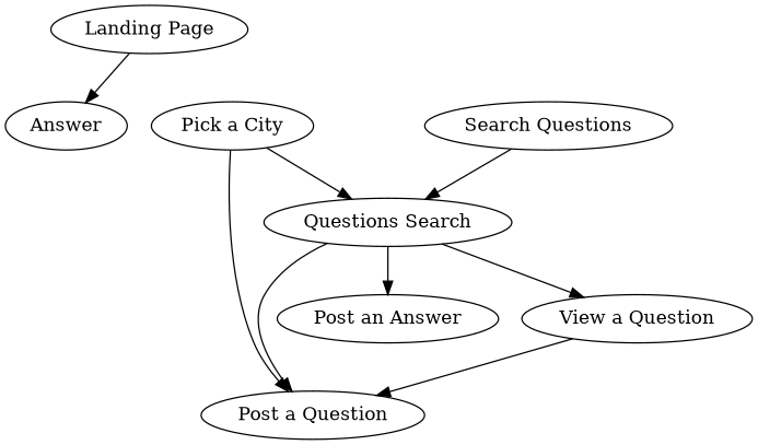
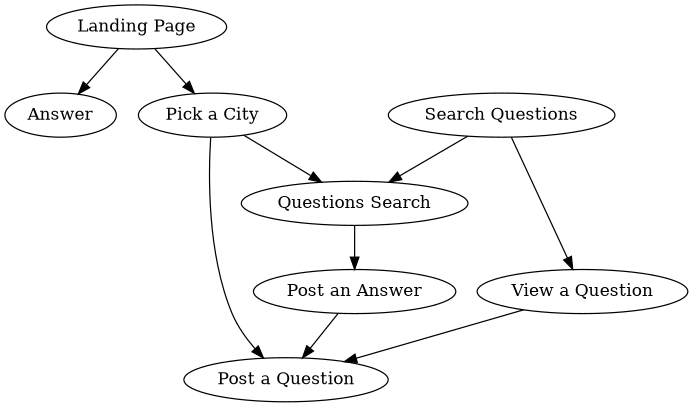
  digraph {
    n1 [label="Landing Page"]
    n2 [label="Pick a City"]
    n3 [label=Answer]
    n4 [label="Questions Search"]
    n5 [label="Post a Question"]
    n6 [label="View a Question"]
    n7 [label="Post an Answer"]
    n8 [label="Search Questions"]
+   n1 -> n2
    n1 -> n3
    n2 -> n4
    n2 -> n5
-   n4 -> n5
-   n4 -> n6
+   n7 -> n5
+   n8 -> n6
    n4 -> n7
    n6 -> n5
    n8 -> n4
  }
